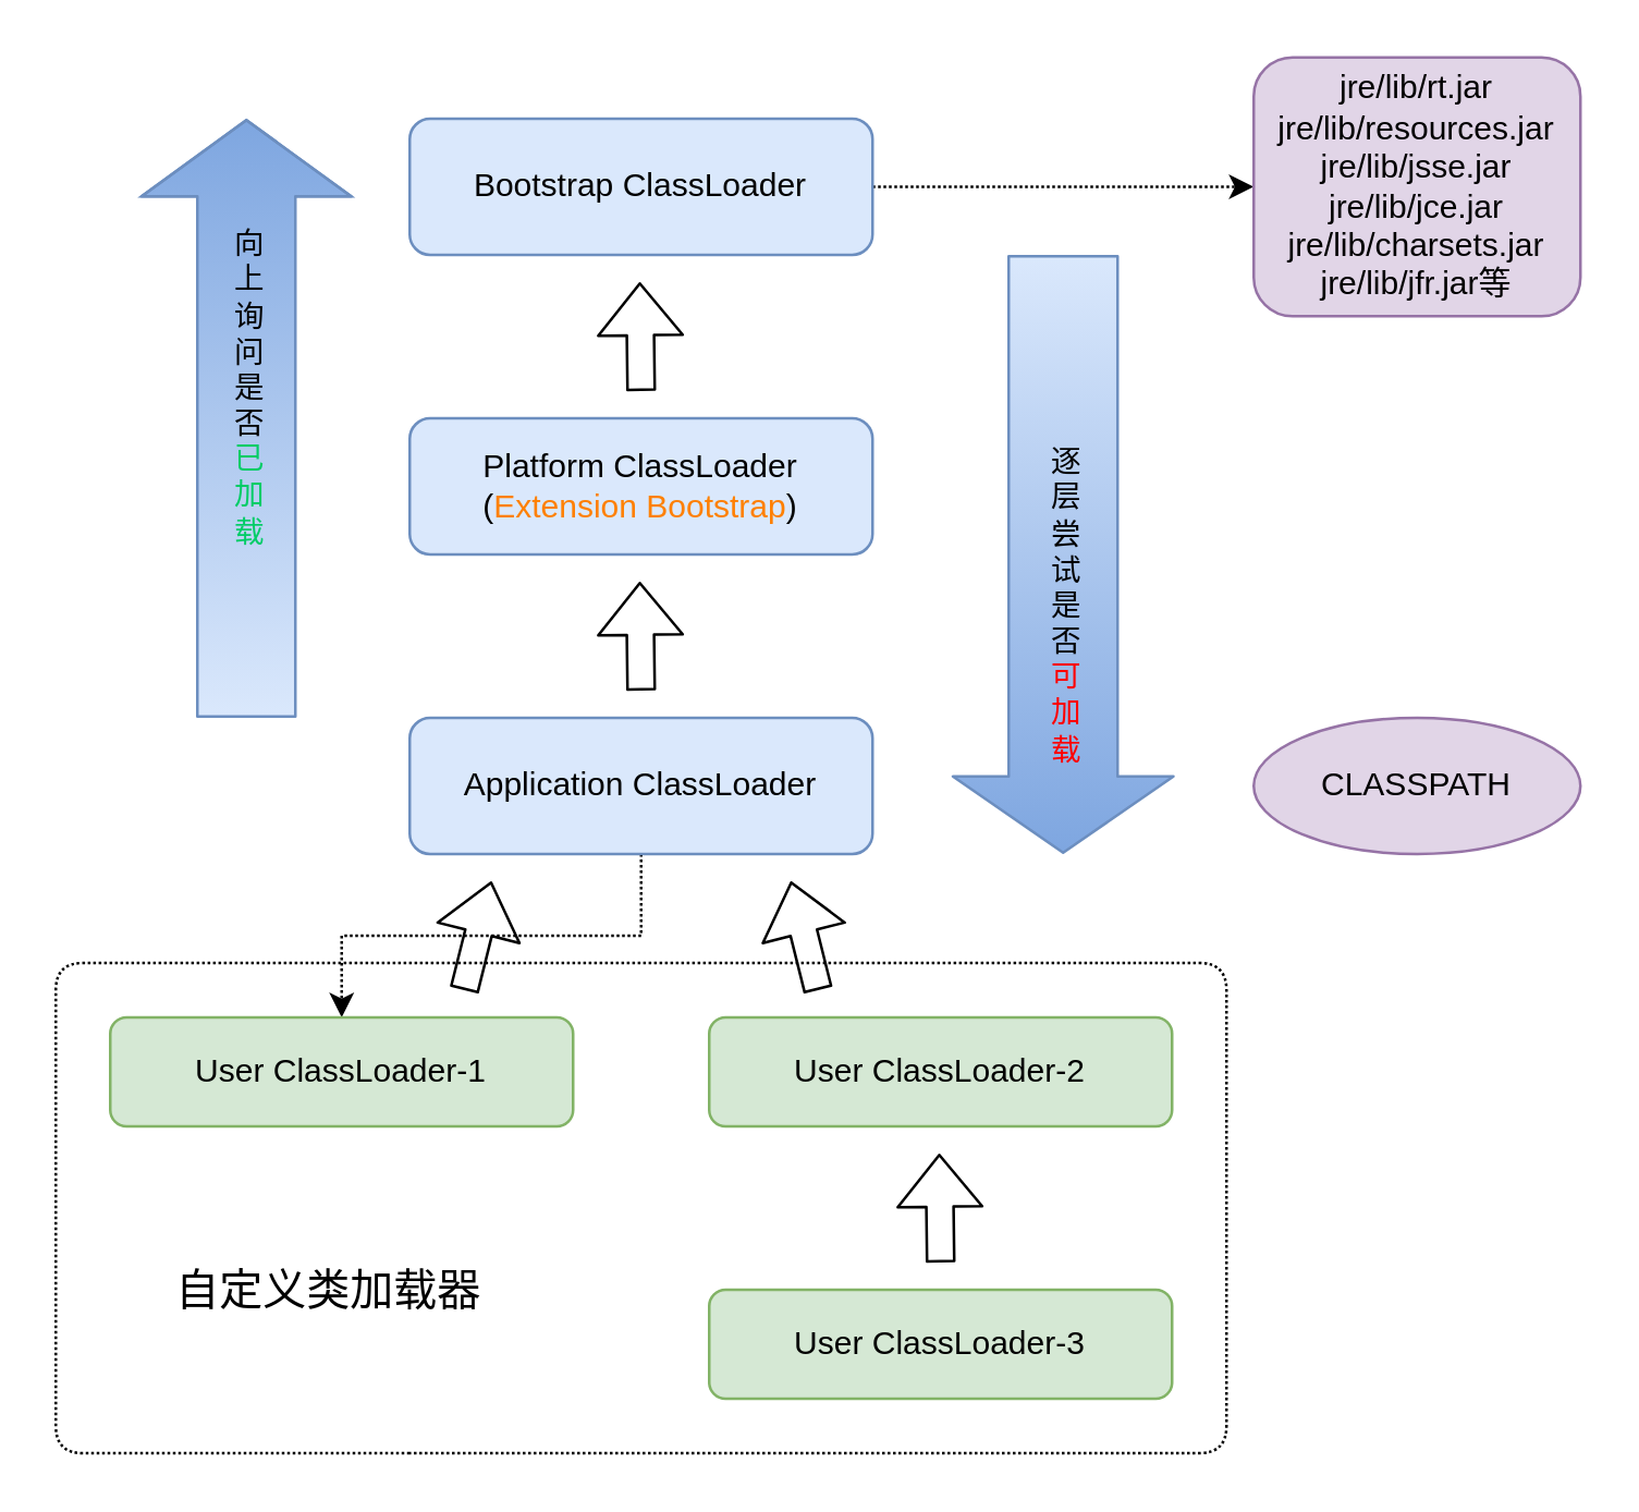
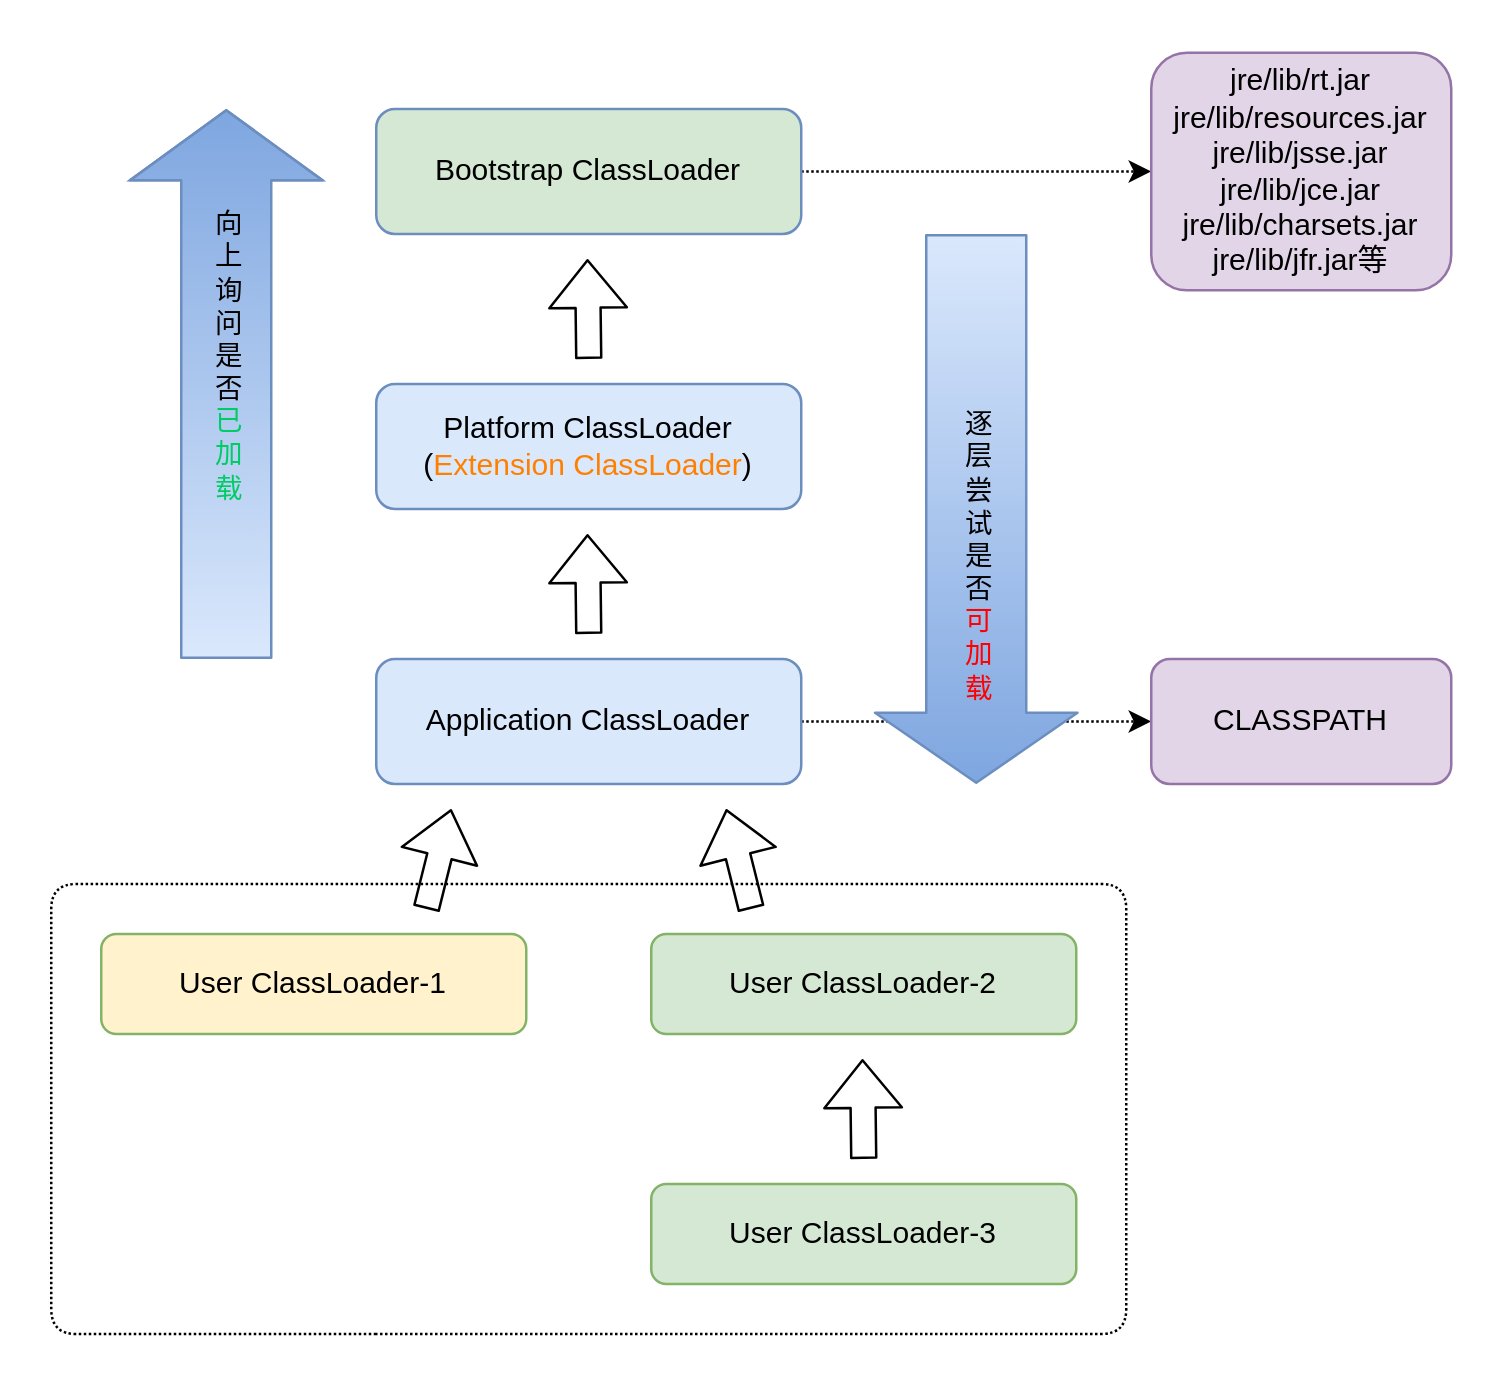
  <mxCell id="0" />
  <mxCell id="1" parent="0" />
  <mxCell id="2" style="edgeStyle=orthogonalEdgeStyle;rounded=0;orthogonalLoop=1;jettySize=auto;html=1;dashed=1;dashPattern=1 1;" edge="1" parent="1" source="3" target="17"><mxGeometry relative="1" as="geometry" /></mxCell>
- <mxCell id="3" value="Bootstrap ClassLoader" style="rounded=1;whiteSpace=wrap;html=1;fillColor=#dae8fc;strokeColor=#6c8ebf;" vertex="1" parent="1"><mxGeometry x="150" y="43" width="170" height="50" as="geometry" /></mxCell>
- <mxCell id="4" value="Platform ClassLoader&lt;br&gt;(&lt;font color=&quot;#ff8000&quot;&gt;Extension Bootstrap&lt;/font&gt;)" style="rounded=1;whiteSpace=wrap;html=1;fillColor=#dae8fc;strokeColor=#6c8ebf;" vertex="1" parent="1"><mxGeometry x="150" y="153" width="170" height="50" as="geometry" /></mxCell>
- <mxCell id="5" style="edgeStyle=orthogonalEdgeStyle;rounded=0;orthogonalLoop=1;jettySize=auto;html=1;dashed=1;dashPattern=1 1;" edge="1" parent="1" source="6" target="7"><mxGeometry relative="1" as="geometry" /></mxCell>
+ <mxCell id="3" value="Bootstrap ClassLoader" style="rounded=1;whiteSpace=wrap;html=1;fillColor=#d5e8d4;strokeColor=#6c8ebf;" vertex="1" parent="1"><mxGeometry x="150" y="43" width="170" height="50" as="geometry" /></mxCell>
+ <mxCell id="4" value="Platform ClassLoader&lt;br&gt;(&lt;font color=&quot;#ff8000&quot;&gt;Extension ClassLoader&lt;/font&gt;)" style="rounded=1;whiteSpace=wrap;html=1;fillColor=#dae8fc;strokeColor=#6c8ebf;" vertex="1" parent="1"><mxGeometry x="150" y="153" width="170" height="50" as="geometry" /></mxCell>
+ <mxCell id="5" style="edgeStyle=orthogonalEdgeStyle;rounded=0;orthogonalLoop=1;jettySize=auto;html=1;entryX=0;entryY=0.5;entryDx=0;entryDy=0;dashed=1;dashPattern=1 1;" edge="1" parent="1" source="6" target="20"><mxGeometry relative="1" as="geometry" /></mxCell>
  <mxCell id="6" value="Application ClassLoader" style="rounded=1;whiteSpace=wrap;html=1;fillColor=#dae8fc;strokeColor=#6c8ebf;" vertex="1" parent="1"><mxGeometry x="150" y="263" width="170" height="50" as="geometry" /></mxCell>
- <mxCell id="7" value="User ClassLoader-1" style="rounded=1;whiteSpace=wrap;html=1;fillColor=#d5e8d4;strokeColor=#82b366;" vertex="1" parent="1"><mxGeometry x="40" y="373" width="170" height="40" as="geometry" /></mxCell>
+ <mxCell id="7" value="User ClassLoader-1" style="rounded=1;whiteSpace=wrap;html=1;fillColor=#fff2cc;strokeColor=#82b366;" vertex="1" parent="1"><mxGeometry x="40" y="373" width="170" height="40" as="geometry" /></mxCell>
  <mxCell id="8" value="User ClassLoader-2" style="rounded=1;whiteSpace=wrap;html=1;fillColor=#d5e8d4;strokeColor=#82b366;" vertex="1" parent="1"><mxGeometry x="260" y="373" width="170" height="40" as="geometry" /></mxCell>
  <mxCell id="9" value="User ClassLoader-3" style="rounded=1;whiteSpace=wrap;html=1;fillColor=#d5e8d4;strokeColor=#82b366;" vertex="1" parent="1"><mxGeometry x="260" y="473" width="170" height="40" as="geometry" /></mxCell>
  <mxCell id="10" value="" style="shape=flexArrow;endArrow=classic;html=1;" edge="1" parent="1"><mxGeometry width="50" height="50" relative="1" as="geometry"><mxPoint x="300" y="363" as="sourcePoint" /><mxPoint x="290" y="323" as="targetPoint" /></mxGeometry></mxCell>
  <mxCell id="11" value="" style="shape=flexArrow;endArrow=classic;html=1;" edge="1" parent="1"><mxGeometry width="50" height="50" relative="1" as="geometry"><mxPoint x="345" y="463" as="sourcePoint" /><mxPoint x="344.5" y="423" as="targetPoint" /></mxGeometry></mxCell>
  <mxCell id="12" value="" style="shape=flexArrow;endArrow=classic;html=1;" edge="1" parent="1"><mxGeometry width="50" height="50" relative="1" as="geometry"><mxPoint x="235" y="143" as="sourcePoint" /><mxPoint x="234.5" y="103" as="targetPoint" /></mxGeometry></mxCell>
  <mxCell id="13" value="" style="shape=flexArrow;endArrow=classic;html=1;" edge="1" parent="1"><mxGeometry width="50" height="50" relative="1" as="geometry"><mxPoint x="235" y="253" as="sourcePoint" /><mxPoint x="234.5" y="213" as="targetPoint" /></mxGeometry></mxCell>
  <mxCell id="14" value="" style="shape=flexArrow;endArrow=classic;html=1;" edge="1" parent="1"><mxGeometry width="50" height="50" relative="1" as="geometry"><mxPoint x="170" y="363" as="sourcePoint" /><mxPoint x="180" y="323" as="targetPoint" /></mxGeometry></mxCell>
  <mxCell id="15" value="" style="shape=flexArrow;endArrow=classic;html=1;endWidth=40;endSize=9;width=36;fillColor=#dae8fc;strokeColor=#6c8ebf;gradientColor=#7ea6e0;gradientDirection=north;" edge="1" parent="1"><mxGeometry width="50" height="50" relative="1" as="geometry"><mxPoint x="90" y="263" as="sourcePoint" /><mxPoint x="90" y="43" as="targetPoint" /><Array as="points"><mxPoint x="90" y="183" /></Array></mxGeometry></mxCell>
  <mxCell id="16" value="向&lt;br&gt;上&lt;br&gt;询&lt;br&gt;问&lt;br&gt;是&lt;br&gt;否&lt;br&gt;&lt;font color=&quot;#00cc66&quot;&gt;已&lt;br&gt;加&lt;br&gt;载&lt;/font&gt;" style="edgeLabel;html=1;align=center;verticalAlign=middle;resizable=0;points=[];labelBackgroundColor=none;" vertex="1" connectable="0" parent="15"><mxGeometry x="0.696" y="3" relative="1" as="geometry"><mxPoint x="3" y="65" as="offset" /></mxGeometry></mxCell>
  <mxCell id="17" value="jre/lib/rt.jar&lt;br&gt;jre/lib/resources.jar&lt;br&gt;jre/lib/jsse.jar&lt;br&gt;jre/lib/jce.jar&lt;br&gt;jre/lib/charsets.jar&lt;br&gt;jre/lib/jfr.jar等" style="rounded=1;whiteSpace=wrap;html=1;fillColor=#e1d5e7;strokeColor=#9673a6;" vertex="1" parent="1"><mxGeometry x="460" y="20.5" width="120" height="95" as="geometry" /></mxCell>
  <mxCell id="18" value="" style="shape=flexArrow;endArrow=classic;html=1;width=40;endSize=9;endWidth=40;fillColor=#dae8fc;strokeColor=#6c8ebf;gradientColor=#7ea6e0;" edge="1" parent="1"><mxGeometry width="50" height="50" relative="1" as="geometry"><mxPoint x="390" y="93" as="sourcePoint" /><mxPoint x="390" y="313" as="targetPoint" /></mxGeometry></mxCell>
  <mxCell id="19" value="逐&lt;br&gt;层&lt;br&gt;尝&lt;br&gt;试&lt;br&gt;是&lt;br&gt;否&lt;br&gt;&lt;font color=&quot;#ff0000&quot;&gt;可&lt;br&gt;加&lt;br&gt;载&lt;/font&gt;" style="edgeLabel;html=1;align=center;verticalAlign=middle;resizable=0;points=[];labelBackgroundColor=none;" vertex="1" connectable="0" parent="18"><mxGeometry x="-0.567" y="-3" relative="1" as="geometry"><mxPoint x="3" y="80" as="offset" /></mxGeometry></mxCell>
- <mxCell id="20" value="CLASSPATH" style="ellipse;whiteSpace=wrap;html=1;fillColor=#e1d5e7;strokeColor=#9673a6;" vertex="1" parent="1"><mxGeometry x="460" y="263" width="120" height="50" as="geometry" /></mxCell>
+ <mxCell id="20" value="CLASSPATH" style="rounded=1;whiteSpace=wrap;html=1;fillColor=#e1d5e7;strokeColor=#9673a6;" vertex="1" parent="1"><mxGeometry x="460" y="263" width="120" height="50" as="geometry" /></mxCell>
  <mxCell id="21" value="" style="endArrow=none;dashed=1;html=1;dashPattern=1 1;" edge="1" parent="1"><mxGeometry width="50" height="50" relative="1" as="geometry"><mxPoint x="150" y="533" as="sourcePoint" /><mxPoint x="150" y="533" as="targetPoint" /><Array as="points"><mxPoint x="20" y="533" /><mxPoint x="20" y="353" /><mxPoint x="450" y="353" /><mxPoint x="450" y="533" /></Array></mxGeometry></mxCell>
- <mxCell id="22" value="&lt;font style=&quot;font-size: 16px&quot;&gt;自定义类加载器&lt;/font&gt;" style="text;html=1;align=center;verticalAlign=middle;resizable=0;points=[];autosize=1;" vertex="1" parent="1"><mxGeometry x="55" y="463" width="130" height="20" as="geometry" /></mxCell>
